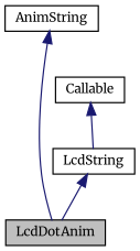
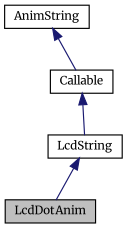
  digraph {
    fontname=Merriweather
    node [color=black fillcolor=white fontname=Merriweather fontsize=10 shape=record style=filled]
    edge [color=midnightblue dir=back fontname=Merriweather fontsize=10 labelfontname=Helvetica labelfontsize=10 style=solid]
    n1 [fillcolor=grey75 fontcolor=black height=0.2 label=LcdDotAnim width=0.4]
    n2 [height=0.2 label=AnimString width=0.4]
    n3 [height=0.2 label=LcdString width=0.4]
    n4 [height=0.2 label=Callable width=0.4]
-   n2 -> n1
+   n2 -> n4
    n3 -> n1
    n4 -> n3
  }
